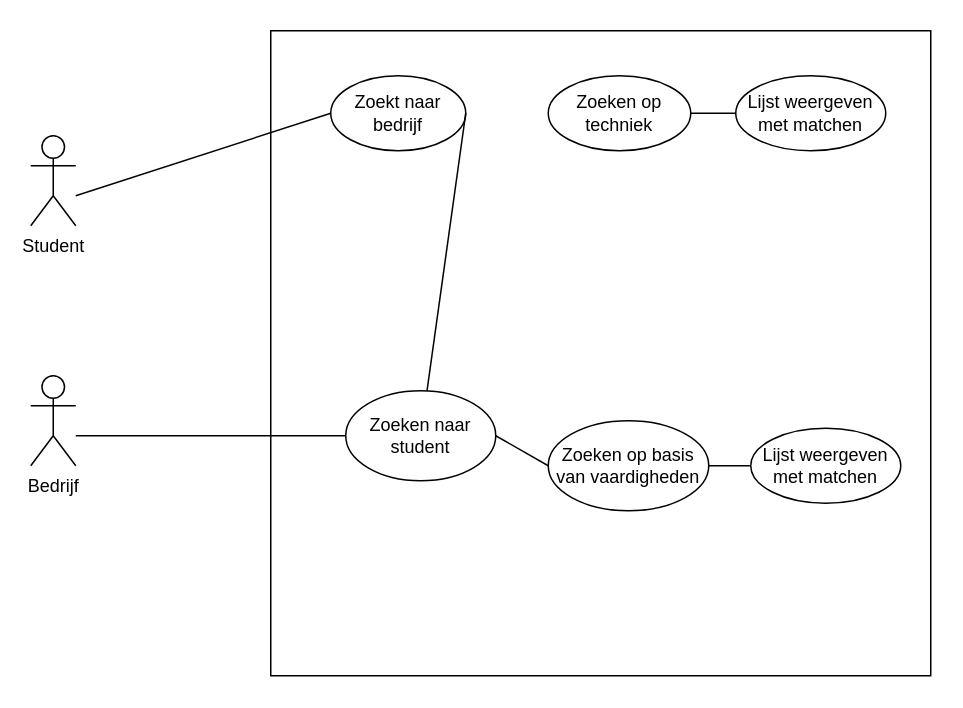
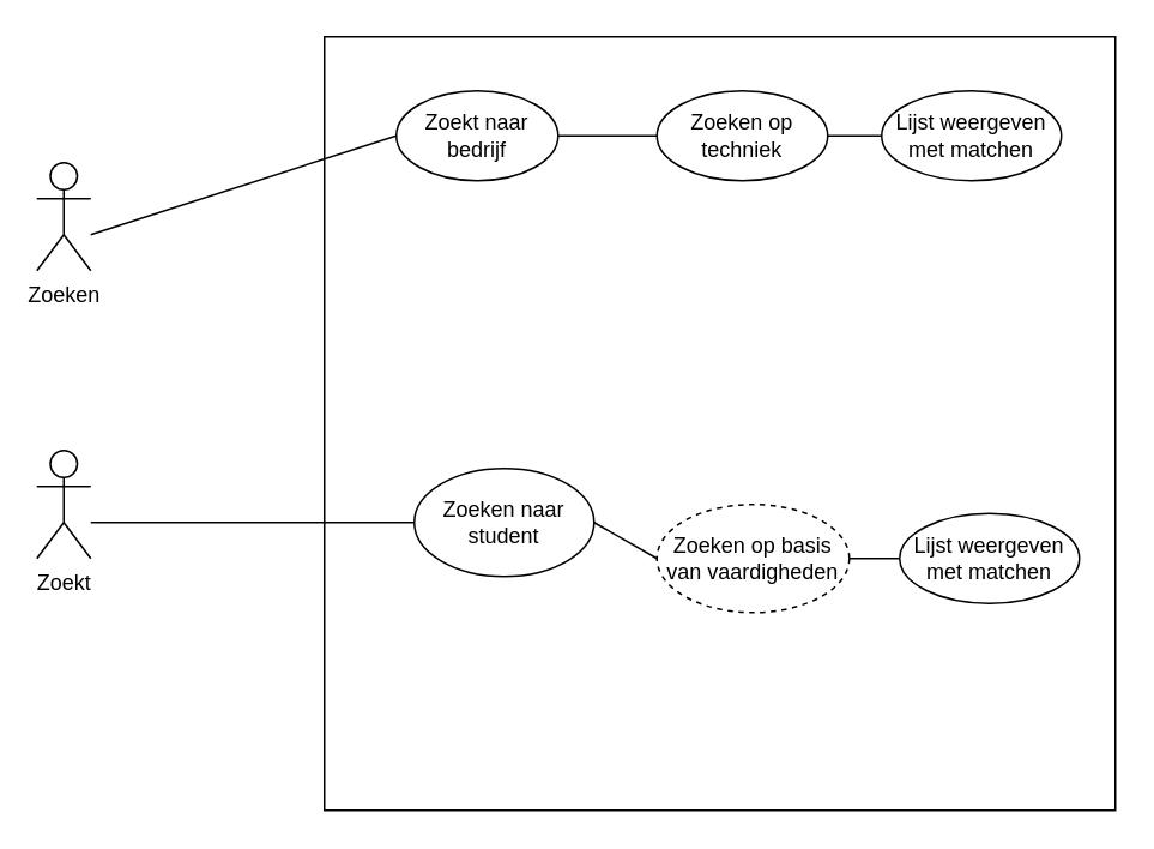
  <mxCell id="0" />
  <mxCell id="1" parent="0" />
- <mxCell id="2" value="Student" style="shape=umlActor;verticalLabelPosition=bottom;labelBackgroundColor=#ffffff;verticalAlign=top;html=1;outlineConnect=0;" vertex="1" parent="1"><mxGeometry x="20" y="90" width="30" height="60" as="geometry" /></mxCell>
- <mxCell id="3" value="Bedrijf" style="shape=umlActor;verticalLabelPosition=bottom;labelBackgroundColor=#ffffff;verticalAlign=top;html=1;outlineConnect=0;" vertex="1" parent="1"><mxGeometry x="20" y="250" width="30" height="60" as="geometry" /></mxCell>
+ <mxCell id="2" value="Zoeken" style="shape=umlActor;verticalLabelPosition=bottom;labelBackgroundColor=#ffffff;verticalAlign=top;html=1;outlineConnect=0;" vertex="1" parent="1"><mxGeometry x="20" y="90" width="30" height="60" as="geometry" /></mxCell>
+ <mxCell id="3" value="Zoekt" style="shape=umlActor;verticalLabelPosition=bottom;labelBackgroundColor=#ffffff;verticalAlign=top;html=1;outlineConnect=0;" vertex="1" parent="1"><mxGeometry x="20" y="250" width="30" height="60" as="geometry" /></mxCell>
  <mxCell id="4" value="" style="rounded=0;whiteSpace=wrap;html=1;" vertex="1" parent="1"><mxGeometry x="180" y="20" width="440" height="430" as="geometry" /></mxCell>
  <mxCell id="5" value="Zoekt naar bedrijf" style="ellipse;whiteSpace=wrap;html=1;" vertex="1" parent="1"><mxGeometry x="220" y="50" width="90" height="50" as="geometry" /></mxCell>
  <mxCell id="6" value="Zoeken op techniek" style="ellipse;whiteSpace=wrap;html=1;" vertex="1" parent="1"><mxGeometry x="365" y="50" width="95" height="50" as="geometry" /></mxCell>
  <mxCell id="7" value="Zoeken naar student" style="ellipse;whiteSpace=wrap;html=1;" vertex="1" parent="1"><mxGeometry x="230" y="260" width="100" height="60" as="geometry" /></mxCell>
- <mxCell id="8" value="Zoeken op basis van vaardigheden" style="ellipse;whiteSpace=wrap;html=1;" vertex="1" parent="1"><mxGeometry x="365" y="280" width="107" height="60" as="geometry" /></mxCell>
+ <mxCell id="8" value="Zoeken op basis van vaardigheden" style="ellipse;whiteSpace=wrap;html=1;dashed=1;" vertex="1" parent="1"><mxGeometry x="365" y="280" width="107" height="60" as="geometry" /></mxCell>
  <mxCell id="9" value="" style="endArrow=none;html=1;entryX=0;entryY=0.5;entryDx=0;entryDy=0;" edge="1" parent="1" target="7"><mxGeometry width="50" height="50" relative="1" as="geometry"><mxPoint x="50" y="290" as="sourcePoint" /><mxPoint x="120" y="290" as="targetPoint" /></mxGeometry></mxCell>
  <mxCell id="10" value="" style="endArrow=none;html=1;entryX=0;entryY=0.5;entryDx=0;entryDy=0;" edge="1" parent="1" target="5"><mxGeometry width="50" height="50" relative="1" as="geometry"><mxPoint x="50" y="130" as="sourcePoint" /><mxPoint x="140" y="100" as="targetPoint" /></mxGeometry></mxCell>
- <mxCell id="11" value="" style="endArrow=none;html=1;exitX=1;exitY=0.5;exitDx=0;exitDy=0;" edge="1" parent="1" source="5" target="7"><mxGeometry width="50" height="50" relative="1" as="geometry"><mxPoint x="330" y="130" as="sourcePoint" /><mxPoint x="380" y="80" as="targetPoint" /></mxGeometry></mxCell>
+ <mxCell id="11" value="" style="endArrow=none;html=1;entryX=0;entryY=0.5;entryDx=0;entryDy=0;exitX=1;exitY=0.5;exitDx=0;exitDy=0;" edge="1" parent="1" source="5" target="6"><mxGeometry width="50" height="50" relative="1" as="geometry"><mxPoint x="330" y="130" as="sourcePoint" /><mxPoint x="380" y="80" as="targetPoint" /></mxGeometry></mxCell>
  <mxCell id="12" value="" style="endArrow=none;html=1;entryX=0;entryY=0.5;entryDx=0;entryDy=0;exitX=1;exitY=0.5;exitDx=0;exitDy=0;" edge="1" parent="1" source="7" target="8"><mxGeometry width="50" height="50" relative="1" as="geometry"><mxPoint x="330" y="350" as="sourcePoint" /><mxPoint x="380" y="300" as="targetPoint" /></mxGeometry></mxCell>
  <mxCell id="13" value="Lijst weergeven met matchen" style="ellipse;whiteSpace=wrap;html=1;" vertex="1" parent="1"><mxGeometry x="490" y="50" width="100" height="50" as="geometry" /></mxCell>
  <mxCell id="14" value="" style="endArrow=none;html=1;entryX=0;entryY=0.5;entryDx=0;entryDy=0;exitX=1;exitY=0.5;exitDx=0;exitDy=0;" edge="1" parent="1" source="6" target="13"><mxGeometry width="50" height="50" relative="1" as="geometry"><mxPoint x="480" y="120" as="sourcePoint" /><mxPoint x="530" y="70" as="targetPoint" /></mxGeometry></mxCell>
  <mxCell id="15" value="Lijst weergeven met matchen" style="ellipse;whiteSpace=wrap;html=1;" vertex="1" parent="1"><mxGeometry x="500" y="285" width="100" height="50" as="geometry" /></mxCell>
  <mxCell id="16" value="" style="endArrow=none;html=1;entryX=0;entryY=0.5;entryDx=0;entryDy=0;exitX=1;exitY=0.5;exitDx=0;exitDy=0;" edge="1" parent="1" source="8" target="15"><mxGeometry width="50" height="50" relative="1" as="geometry"><mxPoint x="490" y="260" as="sourcePoint" /><mxPoint x="540" y="210" as="targetPoint" /></mxGeometry></mxCell>
